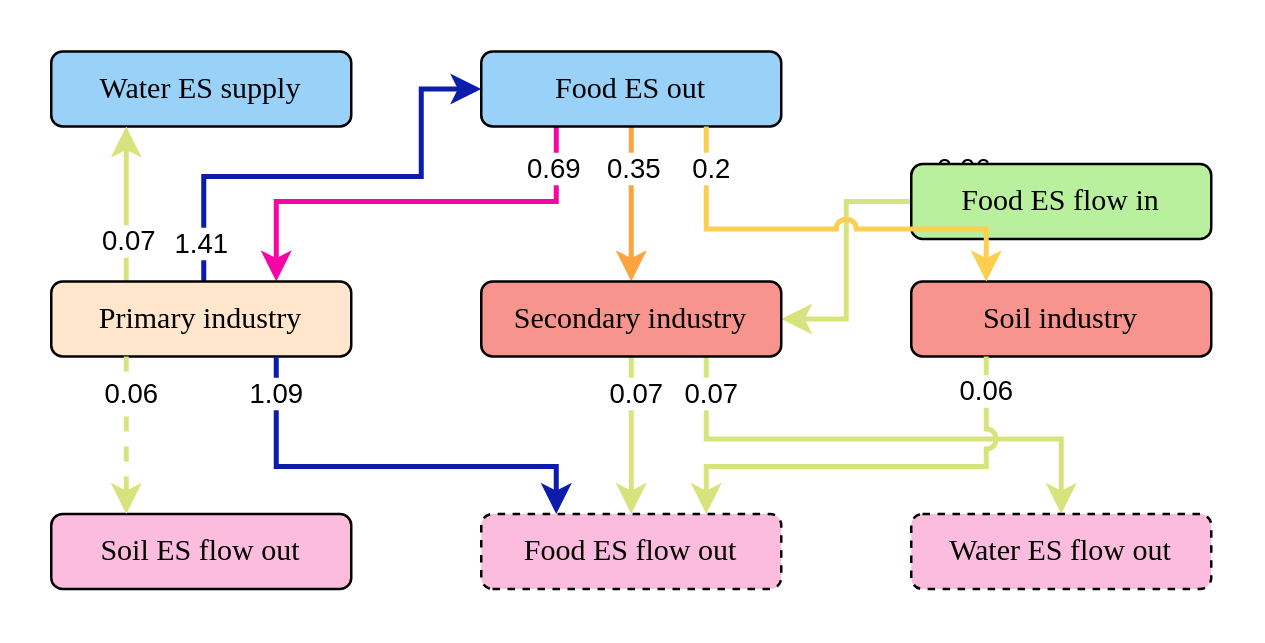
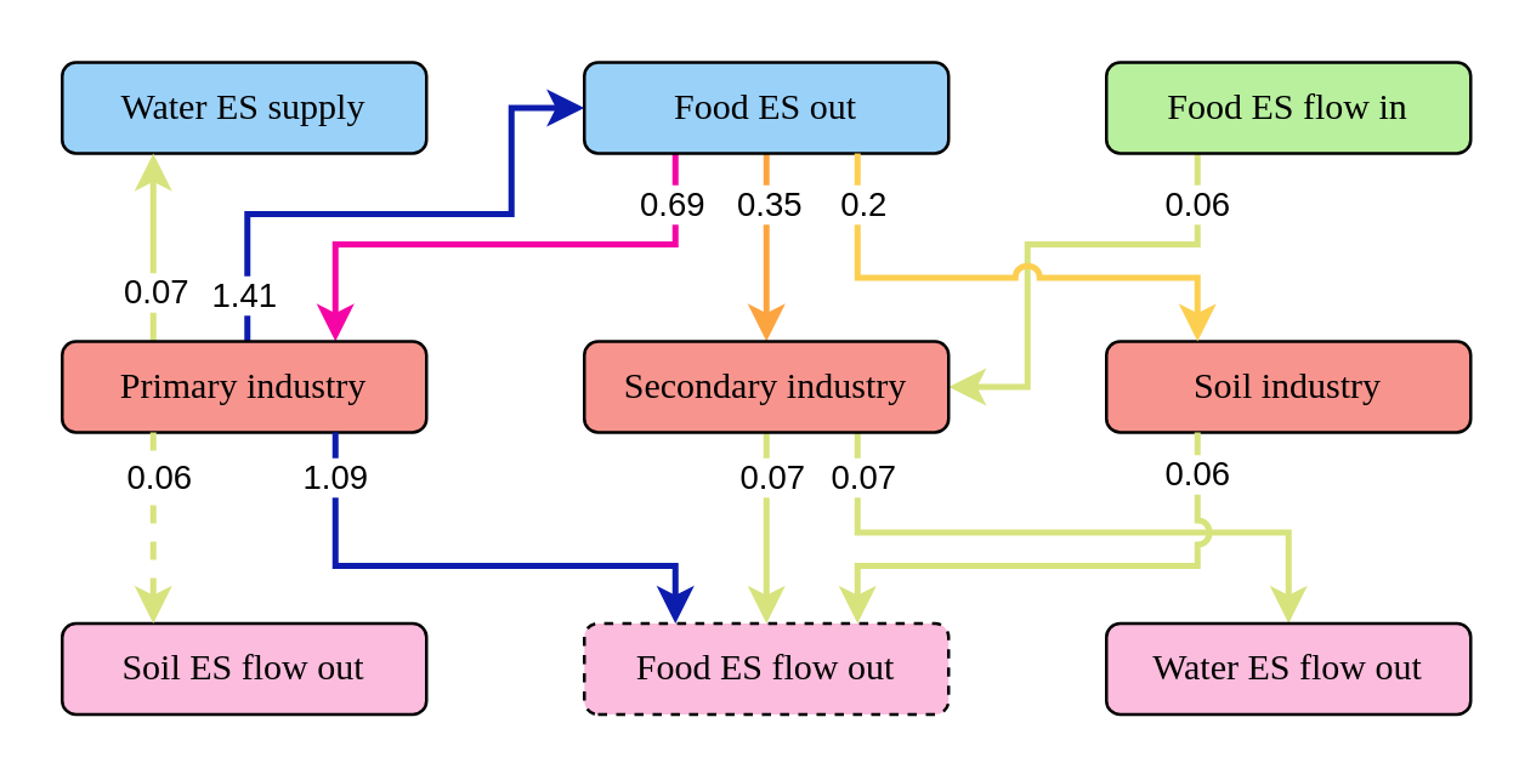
  <mxCell id="0" />
  <mxCell id="1" parent="0" />
  <mxCell id="2" style="edgeStyle=orthogonalEdgeStyle;rounded=0;orthogonalLoop=1;jettySize=auto;html=1;exitX=0.75;exitY=1;exitDx=0;exitDy=0;entryX=0.5;entryY=0;entryDx=0;entryDy=0;strokeWidth=2;jumpStyle=arc;strokeColor=#d7e37d;" parent="1" source="15" target="19" edge="1"><mxGeometry relative="1" as="geometry"><Array as="points"><mxPoint x="282" y="175" /><mxPoint x="424" y="175" /></Array></mxGeometry></mxCell>
  <mxCell id="3" style="edgeStyle=orthogonalEdgeStyle;rounded=0;orthogonalLoop=1;jettySize=auto;html=1;exitX=0.5;exitY=1;exitDx=0;exitDy=0;entryX=0.5;entryY=0;entryDx=0;entryDy=0;strokeWidth=2;jumpStyle=arc;strokeColor=#d7e37d;" parent="1" source="15" target="17" edge="1"><mxGeometry relative="1" as="geometry"><Array as="points"><mxPoint x="252" y="166" /><mxPoint x="252" y="166" /></Array></mxGeometry></mxCell>
  <mxCell id="4" value="0.07" style="edgeLabel;html=1;align=center;verticalAlign=middle;resizable=0;points=[];" vertex="1" connectable="0" parent="3"><mxGeometry x="-0.834" y="-1" relative="1" as="geometry"><mxPoint x="32" y="9" as="offset" /></mxGeometry></mxCell>
  <mxCell id="5" value="0.07" style="edgeLabel;html=1;align=center;verticalAlign=middle;resizable=0;points=[];" vertex="1" connectable="0" parent="3"><mxGeometry x="-0.53" y="2" relative="1" as="geometry"><mxPoint x="-1" y="-1" as="offset" /></mxGeometry></mxCell>
  <mxCell id="6" style="edgeStyle=orthogonalEdgeStyle;rounded=0;orthogonalLoop=1;jettySize=auto;html=1;exitX=0.25;exitY=1;exitDx=0;exitDy=0;entryX=0.75;entryY=0;entryDx=0;entryDy=0;strokeWidth=2;strokeColor=#f505a5;" parent="1" source="10" target="24" edge="1"><mxGeometry relative="1" as="geometry"><Array as="points"><mxPoint x="222" y="80" /><mxPoint x="110" y="80" /></Array></mxGeometry></mxCell>
  <mxCell id="7" value="0.69" style="edgeLabel;html=1;align=center;verticalAlign=middle;resizable=0;points=[];" vertex="1" connectable="0" parent="6"><mxGeometry x="0.139" relative="1" as="geometry"><mxPoint x="67" y="-14" as="offset" /></mxGeometry></mxCell>
  <mxCell id="8" style="edgeStyle=orthogonalEdgeStyle;rounded=0;orthogonalLoop=1;jettySize=auto;html=1;exitX=0.5;exitY=1;exitDx=0;exitDy=0;entryX=0.5;entryY=0;entryDx=0;entryDy=0;strokeWidth=2;strokeColor=#fca43f;" parent="1" source="10" target="15" edge="1"><mxGeometry relative="1" as="geometry" /></mxCell>
  <mxCell id="9" value="0.35" style="edgeLabel;html=1;align=center;verticalAlign=middle;resizable=0;points=[];" vertex="1" connectable="0" parent="8"><mxGeometry x="-0.585" relative="1" as="geometry"><mxPoint y="3" as="offset" /></mxGeometry></mxCell>
  <mxCell id="10" value="&lt;p style=&quot;margin-top: 0pt; margin-bottom: 0pt; margin-left: 0in; direction: ltr; unicode-bidi: embed; word-break: normal;&quot;&gt;Food ES out&lt;/p&gt;" style="rounded=1;whiteSpace=wrap;html=1;fontFamily=Times New Roman;fillColor=#9ad1f9;flipV=1;" parent="1" vertex="1"><mxGeometry x="192" y="20" width="120" height="30" as="geometry" /></mxCell>
  <mxCell id="11" value="&lt;p style=&quot;margin-top: 0pt; margin-bottom: 0pt; margin-left: 0in; direction: ltr; unicode-bidi: embed; word-break: normal;&quot;&gt;Water ES supply&lt;/p&gt;" style="rounded=1;whiteSpace=wrap;html=1;fontFamily=Times New Roman;fillColor=#9ad1f9;flipV=1;" parent="1" vertex="1"><mxGeometry x="20" y="20" width="120" height="30" as="geometry" /></mxCell>
  <mxCell id="12" style="edgeStyle=orthogonalEdgeStyle;rounded=0;orthogonalLoop=1;jettySize=auto;html=1;exitX=0.25;exitY=1;exitDx=0;exitDy=0;entryX=1;entryY=0.5;entryDx=0;entryDy=0;strokeWidth=2;jumpStyle=arc;strokeColor=#d7e37d;" parent="1" source="14" target="15" edge="1"><mxGeometry relative="1" as="geometry"><Array as="points"><mxPoint x="394" y="80" /><mxPoint x="338" y="80" /><mxPoint x="338" y="127" /></Array></mxGeometry></mxCell>
  <mxCell id="13" value="0.06" style="edgeLabel;html=1;align=center;verticalAlign=middle;resizable=0;points=[];" vertex="1" connectable="0" parent="12"><mxGeometry x="-0.193" y="650" relative="1" as="geometry"><mxPoint x="33" y="-664" as="offset" /></mxGeometry></mxCell>
- <mxCell id="14" value="&lt;p style=&quot;margin-top: 0pt; margin-bottom: 0pt; margin-left: 0in; direction: ltr; unicode-bidi: embed; word-break: normal;&quot;&gt;Food ES flow in&lt;/p&gt;" style="rounded=1;whiteSpace=wrap;html=1;fontFamily=Times New Roman;fillColor=#b8f09e;" parent="1" vertex="1"><mxGeometry x="364" y="65" width="120" height="30" as="geometry" /></mxCell>
+ <mxCell id="14" value="&lt;p style=&quot;margin-top: 0pt; margin-bottom: 0pt; margin-left: 0in; direction: ltr; unicode-bidi: embed; word-break: normal;&quot;&gt;Food ES flow in&lt;/p&gt;" style="rounded=1;whiteSpace=wrap;html=1;fontFamily=Times New Roman;fillColor=#b8f09e;" parent="1" vertex="1"><mxGeometry x="364" y="20" width="120" height="30" as="geometry" /></mxCell>
  <mxCell id="15" value="&lt;p style=&quot;margin-top: 0pt; margin-bottom: 0pt; margin-left: 0in; direction: ltr; unicode-bidi: embed; word-break: normal;&quot;&gt;Secondary industry&lt;/p&gt;" style="rounded=1;whiteSpace=wrap;html=1;fontFamily=Times New Roman;fillColor=#f7948d;flipV=1;" parent="1" vertex="1"><mxGeometry x="192" y="112" width="120" height="30" as="geometry" /></mxCell>
  <mxCell id="16" value="&lt;p style=&quot;margin-top: 0pt; margin-bottom: 0pt; margin-left: 0in; direction: ltr; unicode-bidi: embed; word-break: normal;&quot;&gt;Soil industry&lt;/p&gt;" style="rounded=1;whiteSpace=wrap;html=1;fontFamily=Times New Roman;fillColor=#f7948d;" parent="1" vertex="1"><mxGeometry x="364" y="112" width="120" height="30" as="geometry" /></mxCell>
  <mxCell id="17" value="&lt;p style=&quot;margin-top: 0pt; margin-bottom: 0pt; margin-left: 0in; direction: ltr; unicode-bidi: embed; word-break: normal;&quot;&gt;Food ES flow out&lt;/p&gt;" style="rounded=1;whiteSpace=wrap;html=1;fontFamily=Times New Roman;fillColor=#fbbcdd;flipV=1;dashed=1;" parent="1" vertex="1"><mxGeometry x="192" y="205" width="120" height="30" as="geometry" /></mxCell>
  <mxCell id="18" value="&lt;p style=&quot;margin-top: 0pt; margin-bottom: 0pt; margin-left: 0in; direction: ltr; unicode-bidi: embed; word-break: normal;&quot;&gt;Soil ES flow out&lt;/p&gt;" style="rounded=1;whiteSpace=wrap;html=1;fontFamily=Times New Roman;fillColor=#fbbcdd;flipV=1;" parent="1" vertex="1"><mxGeometry x="20" y="205" width="120" height="30" as="geometry" /></mxCell>
- <mxCell id="19" value="&lt;p style=&quot;margin-top: 0pt; margin-bottom: 0pt; margin-left: 0in; direction: ltr; unicode-bidi: embed; word-break: normal;&quot;&gt;Water ES flow out&lt;/p&gt;" style="rounded=1;whiteSpace=wrap;html=1;fontFamily=Times New Roman;fillColor=#fbbcdd;dashed=1;" parent="1" vertex="1"><mxGeometry x="364" y="205" width="120" height="30" as="geometry" /></mxCell>
+ <mxCell id="19" value="&lt;p style=&quot;margin-top: 0pt; margin-bottom: 0pt; margin-left: 0in; direction: ltr; unicode-bidi: embed; word-break: normal;&quot;&gt;Water ES flow out&lt;/p&gt;" style="rounded=1;whiteSpace=wrap;html=1;fontFamily=Times New Roman;fillColor=#fbbcdd;" parent="1" vertex="1"><mxGeometry x="364" y="205" width="120" height="30" as="geometry" /></mxCell>
  <mxCell id="20" style="edgeStyle=orthogonalEdgeStyle;rounded=0;orthogonalLoop=1;jettySize=auto;html=1;exitX=0.5;exitY=0;exitDx=0;exitDy=0;strokeWidth=2;strokeColor=#0c1cad;entryX=0;entryY=0.5;entryDx=0;entryDy=0;" parent="1" source="24" target="10" edge="1"><mxGeometry relative="1" as="geometry"><Array as="points"><mxPoint x="81" y="112" /><mxPoint x="81" y="70" /><mxPoint x="168" y="70" /><mxPoint x="168" y="35" /></Array><mxPoint x="230" y="56" as="targetPoint" /></mxGeometry></mxCell>
  <mxCell id="21" value="1.41" style="edgeLabel;html=1;align=center;verticalAlign=middle;resizable=0;points=[];" vertex="1" connectable="0" parent="20"><mxGeometry x="-0.651" y="2" relative="1" as="geometry"><mxPoint y="16" as="offset" /></mxGeometry></mxCell>
  <mxCell id="22" style="edgeStyle=orthogonalEdgeStyle;rounded=0;orthogonalLoop=1;jettySize=auto;html=1;exitX=0.25;exitY=0;exitDx=0;exitDy=0;strokeWidth=2;strokeColor=#d7e37d;jumpStyle=arc;entryX=0.25;entryY=1;entryDx=0;entryDy=0;" parent="1" source="24" target="11" edge="1"><mxGeometry relative="1" as="geometry"><mxPoint x="80" y="46" as="targetPoint" /><Array as="points"><mxPoint x="50" y="56" /><mxPoint x="50" y="56" /></Array></mxGeometry></mxCell>
  <mxCell id="23" value="0.07" style="edgeLabel;html=1;align=center;verticalAlign=middle;resizable=0;points=[];" vertex="1" connectable="0" parent="22"><mxGeometry x="-0.238" y="2" relative="1" as="geometry"><mxPoint x="2" y="7" as="offset" /></mxGeometry></mxCell>
- <mxCell id="24" value="&lt;p style=&quot;margin-top: 0pt; margin-bottom: 0pt; margin-left: 0in; direction: ltr; unicode-bidi: embed; word-break: normal;&quot;&gt;Primary industry&lt;/p&gt;" style="rounded=1;whiteSpace=wrap;html=1;fontFamily=Times New Roman;fillColor=#ffe6cc;flipV=1;" parent="1" vertex="1"><mxGeometry x="20" y="112" width="120" height="30" as="geometry" /></mxCell>
+ <mxCell id="24" value="&lt;p style=&quot;margin-top: 0pt; margin-bottom: 0pt; margin-left: 0in; direction: ltr; unicode-bidi: embed; word-break: normal;&quot;&gt;Primary industry&lt;/p&gt;" style="rounded=1;whiteSpace=wrap;html=1;fontFamily=Times New Roman;fillColor=#f7948d;flipV=1;" parent="1" vertex="1"><mxGeometry x="20" y="112" width="120" height="30" as="geometry" /></mxCell>
  <mxCell id="25" style="edgeStyle=orthogonalEdgeStyle;rounded=0;orthogonalLoop=1;jettySize=auto;html=1;exitX=0.25;exitY=1;exitDx=0;exitDy=0;entryX=0.25;entryY=0;entryDx=0;entryDy=0;strokeWidth=2;jumpStyle=arc;strokeColor=#d7e37d;dashed=1;" parent="1" source="24" target="18" edge="1"><mxGeometry relative="1" as="geometry"><Array as="points" /></mxGeometry></mxCell>
  <mxCell id="26" value="0.06" style="edgeLabel;html=1;align=center;verticalAlign=middle;resizable=0;points=[];" vertex="1" connectable="0" parent="25"><mxGeometry x="-0.893" y="1" relative="1" as="geometry"><mxPoint y="11" as="offset" /></mxGeometry></mxCell>
  <mxCell id="27" style="edgeStyle=orthogonalEdgeStyle;rounded=0;orthogonalLoop=1;jettySize=auto;html=1;entryX=0.25;entryY=0;entryDx=0;entryDy=0;strokeWidth=2;jumpStyle=arc;strokeColor=#fccf51;exitX=0.75;exitY=1;exitDx=0;exitDy=0;" parent="1" source="10" target="16" edge="1"><mxGeometry relative="1" as="geometry"><Array as="points"><mxPoint x="282" y="91" /><mxPoint x="394" y="91" /></Array><mxPoint x="320" y="76" as="sourcePoint" /></mxGeometry></mxCell>
  <mxCell id="28" value="0.2" style="edgeLabel;html=1;align=center;verticalAlign=middle;resizable=0;points=[];" vertex="1" connectable="0" parent="27"><mxGeometry x="-0.848" y="1" relative="1" as="geometry"><mxPoint y="3" as="offset" /></mxGeometry></mxCell>
  <mxCell id="29" style="edgeStyle=orthogonalEdgeStyle;rounded=0;orthogonalLoop=1;jettySize=auto;html=1;exitX=0.75;exitY=1;exitDx=0;exitDy=0;entryX=0.25;entryY=0;entryDx=0;entryDy=0;strokeWidth=2;strokeColor=#0c1cad;jumpStyle=arc;" parent="1" source="24" target="17" edge="1"><mxGeometry relative="1" as="geometry"><Array as="points"><mxPoint x="110" y="186" /><mxPoint x="222" y="186" /></Array></mxGeometry></mxCell>
  <mxCell id="30" value="1.09" style="edgeLabel;html=1;align=center;verticalAlign=middle;resizable=0;points=[];" vertex="1" connectable="0" parent="29"><mxGeometry x="-0.13" y="-3" relative="1" as="geometry"><mxPoint x="-33" y="-33" as="offset" /></mxGeometry></mxCell>
  <mxCell id="31" style="edgeStyle=orthogonalEdgeStyle;rounded=0;orthogonalLoop=1;jettySize=auto;html=1;exitX=0.25;exitY=1;exitDx=0;exitDy=0;strokeWidth=2;jumpStyle=arc;strokeColor=#d7e37d;entryX=0.75;entryY=0;entryDx=0;entryDy=0;" parent="1" source="16" target="17" edge="1"><mxGeometry relative="1" as="geometry"><Array as="points"><mxPoint x="394" y="186" /><mxPoint x="282" y="186" /></Array><mxPoint x="321" y="206" as="targetPoint" /></mxGeometry></mxCell>
  <mxCell id="32" value="0.06" style="edgeLabel;html=1;align=center;verticalAlign=middle;resizable=0;points=[];" vertex="1" connectable="0" parent="31"><mxGeometry x="-0.912" y="743" relative="1" as="geometry"><mxPoint x="-744" y="5" as="offset" /></mxGeometry></mxCell>
